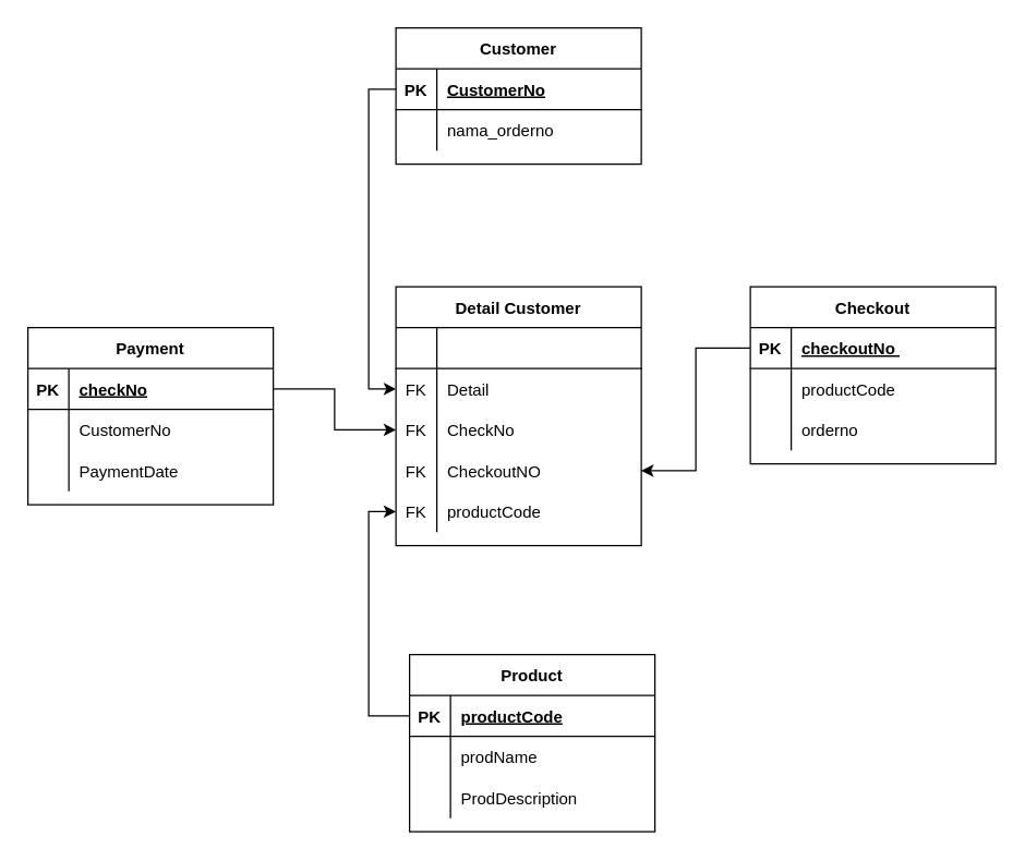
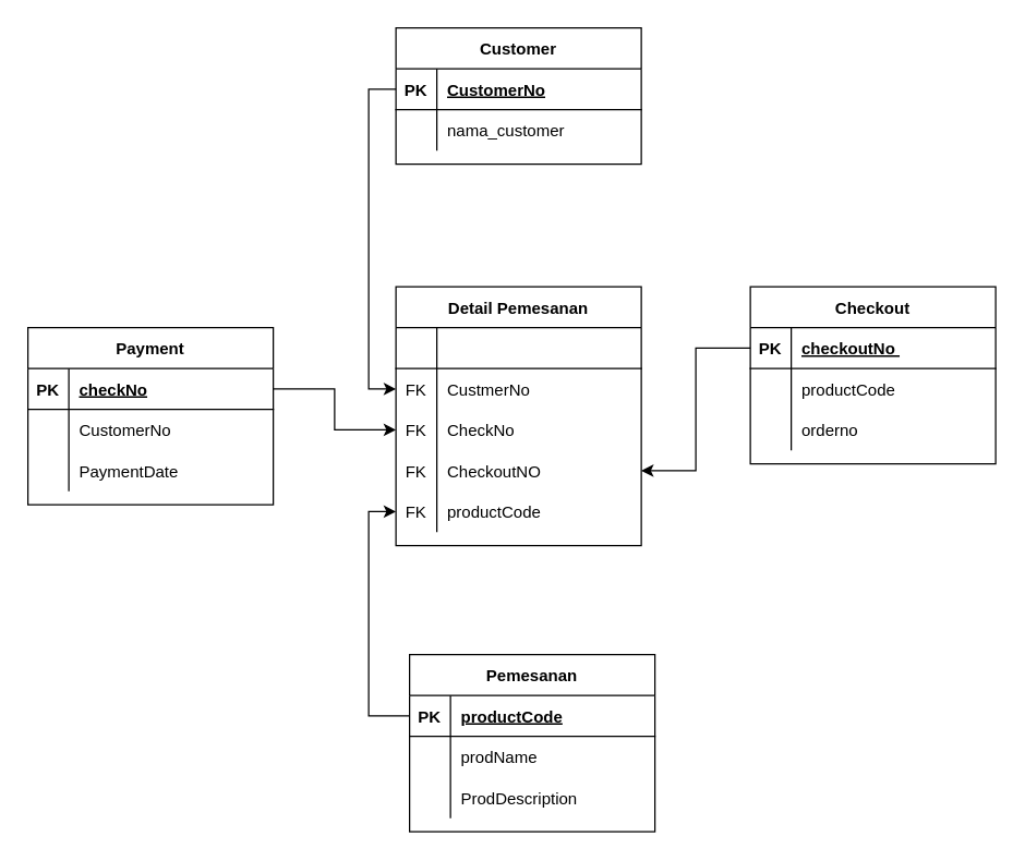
  <mxCell id="0" />
  <mxCell id="1" parent="0" />
  <mxCell id="2" value="Customer" style="shape=table;startSize=30;container=1;collapsible=1;childLayout=tableLayout;fixedRows=1;rowLines=0;fontStyle=1;align=center;resizeLast=1;" vertex="1" parent="1"><mxGeometry x="290" y="20" width="180" height="100" as="geometry" /></mxCell>
  <mxCell id="3" value="" style="shape=tableRow;horizontal=0;startSize=0;swimlaneHead=0;swimlaneBody=0;fillColor=none;collapsible=0;dropTarget=0;points=[[0,0.5],[1,0.5]];portConstraint=eastwest;top=0;left=0;right=0;bottom=1;" vertex="1" parent="2"><mxGeometry y="30" width="180" height="30" as="geometry" /></mxCell>
  <mxCell id="4" value="PK" style="shape=partialRectangle;connectable=0;fillColor=none;top=0;left=0;bottom=0;right=0;fontStyle=1;overflow=hidden;" vertex="1" parent="3"><mxGeometry width="30" height="30" as="geometry"><mxRectangle width="30" height="30" as="alternateBounds" /></mxGeometry></mxCell>
  <mxCell id="5" value="CustomerNo" style="shape=partialRectangle;connectable=0;fillColor=none;top=0;left=0;bottom=0;right=0;align=left;spacingLeft=6;fontStyle=5;overflow=hidden;" vertex="1" parent="3"><mxGeometry x="30" width="150" height="30" as="geometry"><mxRectangle width="150" height="30" as="alternateBounds" /></mxGeometry></mxCell>
  <mxCell id="6" value="" style="shape=tableRow;horizontal=0;startSize=0;swimlaneHead=0;swimlaneBody=0;fillColor=none;collapsible=0;dropTarget=0;points=[[0,0.5],[1,0.5]];portConstraint=eastwest;top=0;left=0;right=0;bottom=0;" vertex="1" parent="2"><mxGeometry y="60" width="180" height="30" as="geometry" /></mxCell>
  <mxCell id="7" value="" style="shape=partialRectangle;connectable=0;fillColor=none;top=0;left=0;bottom=0;right=0;editable=1;overflow=hidden;" vertex="1" parent="6"><mxGeometry width="30" height="30" as="geometry"><mxRectangle width="30" height="30" as="alternateBounds" /></mxGeometry></mxCell>
- <mxCell id="8" value="nama_orderno" style="shape=partialRectangle;connectable=0;fillColor=none;top=0;left=0;bottom=0;right=0;align=left;spacingLeft=6;overflow=hidden;" vertex="1" parent="6"><mxGeometry x="30" width="150" height="30" as="geometry"><mxRectangle width="150" height="30" as="alternateBounds" /></mxGeometry></mxCell>
+ <mxCell id="8" value="nama_customer" style="shape=partialRectangle;connectable=0;fillColor=none;top=0;left=0;bottom=0;right=0;align=left;spacingLeft=6;overflow=hidden;" vertex="1" parent="6"><mxGeometry x="30" width="150" height="30" as="geometry"><mxRectangle width="150" height="30" as="alternateBounds" /></mxGeometry></mxCell>
  <mxCell id="9" value="Payment" style="shape=table;startSize=30;container=1;collapsible=1;childLayout=tableLayout;fixedRows=1;rowLines=0;fontStyle=1;align=center;resizeLast=1;" vertex="1" parent="1"><mxGeometry x="20" y="240" width="180" height="130" as="geometry" /></mxCell>
  <mxCell id="10" value="" style="shape=tableRow;horizontal=0;startSize=0;swimlaneHead=0;swimlaneBody=0;fillColor=none;collapsible=0;dropTarget=0;points=[[0,0.5],[1,0.5]];portConstraint=eastwest;top=0;left=0;right=0;bottom=1;" vertex="1" parent="9"><mxGeometry y="30" width="180" height="30" as="geometry" /></mxCell>
  <mxCell id="11" value="PK" style="shape=partialRectangle;connectable=0;fillColor=none;top=0;left=0;bottom=0;right=0;fontStyle=1;overflow=hidden;" vertex="1" parent="10"><mxGeometry width="30" height="30" as="geometry"><mxRectangle width="30" height="30" as="alternateBounds" /></mxGeometry></mxCell>
  <mxCell id="12" value="checkNo" style="shape=partialRectangle;connectable=0;fillColor=none;top=0;left=0;bottom=0;right=0;align=left;spacingLeft=6;fontStyle=5;overflow=hidden;" vertex="1" parent="10"><mxGeometry x="30" width="150" height="30" as="geometry"><mxRectangle width="150" height="30" as="alternateBounds" /></mxGeometry></mxCell>
  <mxCell id="13" value="" style="shape=tableRow;horizontal=0;startSize=0;swimlaneHead=0;swimlaneBody=0;fillColor=none;collapsible=0;dropTarget=0;points=[[0,0.5],[1,0.5]];portConstraint=eastwest;top=0;left=0;right=0;bottom=0;" vertex="1" parent="9"><mxGeometry y="60" width="180" height="30" as="geometry" /></mxCell>
  <mxCell id="14" value="" style="shape=partialRectangle;connectable=0;fillColor=none;top=0;left=0;bottom=0;right=0;editable=1;overflow=hidden;" vertex="1" parent="13"><mxGeometry width="30" height="30" as="geometry"><mxRectangle width="30" height="30" as="alternateBounds" /></mxGeometry></mxCell>
  <mxCell id="15" value="CustomerNo" style="shape=partialRectangle;connectable=0;fillColor=none;top=0;left=0;bottom=0;right=0;align=left;spacingLeft=6;overflow=hidden;" vertex="1" parent="13"><mxGeometry x="30" width="150" height="30" as="geometry"><mxRectangle width="150" height="30" as="alternateBounds" /></mxGeometry></mxCell>
  <mxCell id="16" value="" style="shape=tableRow;horizontal=0;startSize=0;swimlaneHead=0;swimlaneBody=0;fillColor=none;collapsible=0;dropTarget=0;points=[[0,0.5],[1,0.5]];portConstraint=eastwest;top=0;left=0;right=0;bottom=0;" vertex="1" parent="9"><mxGeometry y="90" width="180" height="30" as="geometry" /></mxCell>
  <mxCell id="17" value="" style="shape=partialRectangle;connectable=0;fillColor=none;top=0;left=0;bottom=0;right=0;editable=1;overflow=hidden;" vertex="1" parent="16"><mxGeometry width="30" height="30" as="geometry"><mxRectangle width="30" height="30" as="alternateBounds" /></mxGeometry></mxCell>
  <mxCell id="18" value="PaymentDate" style="shape=partialRectangle;connectable=0;fillColor=none;top=0;left=0;bottom=0;right=0;align=left;spacingLeft=6;overflow=hidden;" vertex="1" parent="16"><mxGeometry x="30" width="150" height="30" as="geometry"><mxRectangle width="150" height="30" as="alternateBounds" /></mxGeometry></mxCell>
- <mxCell id="19" value="Detail Customer" style="shape=table;startSize=30;container=1;collapsible=1;childLayout=tableLayout;fixedRows=1;rowLines=0;fontStyle=1;align=center;resizeLast=1;" vertex="1" parent="1"><mxGeometry x="290" y="210" width="180" height="190" as="geometry" /></mxCell>
+ <mxCell id="19" value="Detail Pemesanan" style="shape=table;startSize=30;container=1;collapsible=1;childLayout=tableLayout;fixedRows=1;rowLines=0;fontStyle=1;align=center;resizeLast=1;" vertex="1" parent="1"><mxGeometry x="290" y="210" width="180" height="190" as="geometry" /></mxCell>
  <mxCell id="20" value="" style="shape=tableRow;horizontal=0;startSize=0;swimlaneHead=0;swimlaneBody=0;fillColor=none;collapsible=0;dropTarget=0;points=[[0,0.5],[1,0.5]];portConstraint=eastwest;top=0;left=0;right=0;bottom=1;" vertex="1" parent="19"><mxGeometry y="30" width="180" height="30" as="geometry" /></mxCell>
  <mxCell id="21" value="" style="shape=partialRectangle;connectable=0;fillColor=none;top=0;left=0;bottom=0;right=0;fontStyle=1;overflow=hidden;" vertex="1" parent="20"><mxGeometry width="30" height="30" as="geometry"><mxRectangle width="30" height="30" as="alternateBounds" /></mxGeometry></mxCell>
  <mxCell id="22" value="" style="shape=partialRectangle;connectable=0;fillColor=none;top=0;left=0;bottom=0;right=0;align=left;spacingLeft=6;fontStyle=5;overflow=hidden;" vertex="1" parent="20"><mxGeometry x="30" width="150" height="30" as="geometry"><mxRectangle width="150" height="30" as="alternateBounds" /></mxGeometry></mxCell>
  <mxCell id="23" value="" style="shape=tableRow;horizontal=0;startSize=0;swimlaneHead=0;swimlaneBody=0;fillColor=none;collapsible=0;dropTarget=0;points=[[0,0.5],[1,0.5]];portConstraint=eastwest;top=0;left=0;right=0;bottom=0;" vertex="1" parent="19"><mxGeometry y="60" width="180" height="30" as="geometry" /></mxCell>
  <mxCell id="24" value="FK" style="shape=partialRectangle;connectable=0;fillColor=none;top=0;left=0;bottom=0;right=0;editable=1;overflow=hidden;" vertex="1" parent="23"><mxGeometry width="30" height="30" as="geometry"><mxRectangle width="30" height="30" as="alternateBounds" /></mxGeometry></mxCell>
- <mxCell id="25" value="Detail" style="shape=partialRectangle;connectable=0;fillColor=none;top=0;left=0;bottom=0;right=0;align=left;spacingLeft=6;overflow=hidden;" vertex="1" parent="23"><mxGeometry x="30" width="150" height="30" as="geometry"><mxRectangle width="150" height="30" as="alternateBounds" /></mxGeometry></mxCell>
+ <mxCell id="25" value="CustmerNo" style="shape=partialRectangle;connectable=0;fillColor=none;top=0;left=0;bottom=0;right=0;align=left;spacingLeft=6;overflow=hidden;" vertex="1" parent="23"><mxGeometry x="30" width="150" height="30" as="geometry"><mxRectangle width="150" height="30" as="alternateBounds" /></mxGeometry></mxCell>
  <mxCell id="26" value="" style="shape=tableRow;horizontal=0;startSize=0;swimlaneHead=0;swimlaneBody=0;fillColor=none;collapsible=0;dropTarget=0;points=[[0,0.5],[1,0.5]];portConstraint=eastwest;top=0;left=0;right=0;bottom=0;" vertex="1" parent="19"><mxGeometry y="90" width="180" height="30" as="geometry" /></mxCell>
  <mxCell id="27" value="FK" style="shape=partialRectangle;connectable=0;fillColor=none;top=0;left=0;bottom=0;right=0;editable=1;overflow=hidden;" vertex="1" parent="26"><mxGeometry width="30" height="30" as="geometry"><mxRectangle width="30" height="30" as="alternateBounds" /></mxGeometry></mxCell>
  <mxCell id="28" value="CheckNo" style="shape=partialRectangle;connectable=0;fillColor=none;top=0;left=0;bottom=0;right=0;align=left;spacingLeft=6;overflow=hidden;" vertex="1" parent="26"><mxGeometry x="30" width="150" height="30" as="geometry"><mxRectangle width="150" height="30" as="alternateBounds" /></mxGeometry></mxCell>
  <mxCell id="29" value="" style="shape=tableRow;horizontal=0;startSize=0;swimlaneHead=0;swimlaneBody=0;fillColor=none;collapsible=0;dropTarget=0;points=[[0,0.5],[1,0.5]];portConstraint=eastwest;top=0;left=0;right=0;bottom=0;" vertex="1" parent="19"><mxGeometry y="120" width="180" height="30" as="geometry" /></mxCell>
  <mxCell id="30" value="FK" style="shape=partialRectangle;connectable=0;fillColor=none;top=0;left=0;bottom=0;right=0;editable=1;overflow=hidden;" vertex="1" parent="29"><mxGeometry width="30" height="30" as="geometry"><mxRectangle width="30" height="30" as="alternateBounds" /></mxGeometry></mxCell>
  <mxCell id="31" value="CheckoutNO" style="shape=partialRectangle;connectable=0;fillColor=none;top=0;left=0;bottom=0;right=0;align=left;spacingLeft=6;overflow=hidden;" vertex="1" parent="29"><mxGeometry x="30" width="150" height="30" as="geometry"><mxRectangle width="150" height="30" as="alternateBounds" /></mxGeometry></mxCell>
  <mxCell id="32" value="" style="shape=tableRow;horizontal=0;startSize=0;swimlaneHead=0;swimlaneBody=0;fillColor=none;collapsible=0;dropTarget=0;points=[[0,0.5],[1,0.5]];portConstraint=eastwest;top=0;left=0;right=0;bottom=0;" vertex="1" parent="19"><mxGeometry y="150" width="180" height="30" as="geometry" /></mxCell>
  <mxCell id="33" value="FK" style="shape=partialRectangle;connectable=0;fillColor=none;top=0;left=0;bottom=0;right=0;editable=1;overflow=hidden;" vertex="1" parent="32"><mxGeometry width="30" height="30" as="geometry"><mxRectangle width="30" height="30" as="alternateBounds" /></mxGeometry></mxCell>
  <mxCell id="34" value="productCode" style="shape=partialRectangle;connectable=0;fillColor=none;top=0;left=0;bottom=0;right=0;align=left;spacingLeft=6;overflow=hidden;" vertex="1" parent="32"><mxGeometry x="30" width="150" height="30" as="geometry"><mxRectangle width="150" height="30" as="alternateBounds" /></mxGeometry></mxCell>
  <mxCell id="35" value="Checkout" style="shape=table;startSize=30;container=1;collapsible=1;childLayout=tableLayout;fixedRows=1;rowLines=0;fontStyle=1;align=center;resizeLast=1;" vertex="1" parent="1"><mxGeometry x="550" y="210" width="180" height="130" as="geometry" /></mxCell>
  <mxCell id="36" value="" style="shape=tableRow;horizontal=0;startSize=0;swimlaneHead=0;swimlaneBody=0;fillColor=none;collapsible=0;dropTarget=0;points=[[0,0.5],[1,0.5]];portConstraint=eastwest;top=0;left=0;right=0;bottom=1;" vertex="1" parent="35"><mxGeometry y="30" width="180" height="30" as="geometry" /></mxCell>
  <mxCell id="37" value="PK" style="shape=partialRectangle;connectable=0;fillColor=none;top=0;left=0;bottom=0;right=0;fontStyle=1;overflow=hidden;" vertex="1" parent="36"><mxGeometry width="30" height="30" as="geometry"><mxRectangle width="30" height="30" as="alternateBounds" /></mxGeometry></mxCell>
  <mxCell id="38" value="checkoutNo " style="shape=partialRectangle;connectable=0;fillColor=none;top=0;left=0;bottom=0;right=0;align=left;spacingLeft=6;fontStyle=5;overflow=hidden;" vertex="1" parent="36"><mxGeometry x="30" width="150" height="30" as="geometry"><mxRectangle width="150" height="30" as="alternateBounds" /></mxGeometry></mxCell>
  <mxCell id="39" value="" style="shape=tableRow;horizontal=0;startSize=0;swimlaneHead=0;swimlaneBody=0;fillColor=none;collapsible=0;dropTarget=0;points=[[0,0.5],[1,0.5]];portConstraint=eastwest;top=0;left=0;right=0;bottom=0;" vertex="1" parent="35"><mxGeometry y="60" width="180" height="30" as="geometry" /></mxCell>
  <mxCell id="40" value="" style="shape=partialRectangle;connectable=0;fillColor=none;top=0;left=0;bottom=0;right=0;editable=1;overflow=hidden;" vertex="1" parent="39"><mxGeometry width="30" height="30" as="geometry"><mxRectangle width="30" height="30" as="alternateBounds" /></mxGeometry></mxCell>
  <mxCell id="41" value="productCode" style="shape=partialRectangle;connectable=0;fillColor=none;top=0;left=0;bottom=0;right=0;align=left;spacingLeft=6;overflow=hidden;" vertex="1" parent="39"><mxGeometry x="30" width="150" height="30" as="geometry"><mxRectangle width="150" height="30" as="alternateBounds" /></mxGeometry></mxCell>
  <mxCell id="42" value="" style="shape=tableRow;horizontal=0;startSize=0;swimlaneHead=0;swimlaneBody=0;fillColor=none;collapsible=0;dropTarget=0;points=[[0,0.5],[1,0.5]];portConstraint=eastwest;top=0;left=0;right=0;bottom=0;" vertex="1" parent="35"><mxGeometry y="90" width="180" height="30" as="geometry" /></mxCell>
  <mxCell id="43" value="" style="shape=partialRectangle;connectable=0;fillColor=none;top=0;left=0;bottom=0;right=0;editable=1;overflow=hidden;" vertex="1" parent="42"><mxGeometry width="30" height="30" as="geometry"><mxRectangle width="30" height="30" as="alternateBounds" /></mxGeometry></mxCell>
  <mxCell id="44" value="orderno" style="shape=partialRectangle;connectable=0;fillColor=none;top=0;left=0;bottom=0;right=0;align=left;spacingLeft=6;overflow=hidden;" vertex="1" parent="42"><mxGeometry x="30" width="150" height="30" as="geometry"><mxRectangle width="150" height="30" as="alternateBounds" /></mxGeometry></mxCell>
- <mxCell id="45" value="Product" style="shape=table;startSize=30;container=1;collapsible=1;childLayout=tableLayout;fixedRows=1;rowLines=0;fontStyle=1;align=center;resizeLast=1;" vertex="1" parent="1"><mxGeometry x="300" y="480" width="180" height="130" as="geometry" /></mxCell>
+ <mxCell id="45" value="Pemesanan" style="shape=table;startSize=30;container=1;collapsible=1;childLayout=tableLayout;fixedRows=1;rowLines=0;fontStyle=1;align=center;resizeLast=1;" vertex="1" parent="1"><mxGeometry x="300" y="480" width="180" height="130" as="geometry" /></mxCell>
  <mxCell id="46" value="" style="shape=tableRow;horizontal=0;startSize=0;swimlaneHead=0;swimlaneBody=0;fillColor=none;collapsible=0;dropTarget=0;points=[[0,0.5],[1,0.5]];portConstraint=eastwest;top=0;left=0;right=0;bottom=1;" vertex="1" parent="45"><mxGeometry y="30" width="180" height="30" as="geometry" /></mxCell>
  <mxCell id="47" value="PK" style="shape=partialRectangle;connectable=0;fillColor=none;top=0;left=0;bottom=0;right=0;fontStyle=1;overflow=hidden;" vertex="1" parent="46"><mxGeometry width="30" height="30" as="geometry"><mxRectangle width="30" height="30" as="alternateBounds" /></mxGeometry></mxCell>
  <mxCell id="48" value="productCode" style="shape=partialRectangle;connectable=0;fillColor=none;top=0;left=0;bottom=0;right=0;align=left;spacingLeft=6;fontStyle=5;overflow=hidden;" vertex="1" parent="46"><mxGeometry x="30" width="150" height="30" as="geometry"><mxRectangle width="150" height="30" as="alternateBounds" /></mxGeometry></mxCell>
  <mxCell id="49" value="" style="shape=tableRow;horizontal=0;startSize=0;swimlaneHead=0;swimlaneBody=0;fillColor=none;collapsible=0;dropTarget=0;points=[[0,0.5],[1,0.5]];portConstraint=eastwest;top=0;left=0;right=0;bottom=0;" vertex="1" parent="45"><mxGeometry y="60" width="180" height="30" as="geometry" /></mxCell>
  <mxCell id="50" value="" style="shape=partialRectangle;connectable=0;fillColor=none;top=0;left=0;bottom=0;right=0;editable=1;overflow=hidden;" vertex="1" parent="49"><mxGeometry width="30" height="30" as="geometry"><mxRectangle width="30" height="30" as="alternateBounds" /></mxGeometry></mxCell>
  <mxCell id="51" value="prodName" style="shape=partialRectangle;connectable=0;fillColor=none;top=0;left=0;bottom=0;right=0;align=left;spacingLeft=6;overflow=hidden;" vertex="1" parent="49"><mxGeometry x="30" width="150" height="30" as="geometry"><mxRectangle width="150" height="30" as="alternateBounds" /></mxGeometry></mxCell>
  <mxCell id="52" value="" style="shape=tableRow;horizontal=0;startSize=0;swimlaneHead=0;swimlaneBody=0;fillColor=none;collapsible=0;dropTarget=0;points=[[0,0.5],[1,0.5]];portConstraint=eastwest;top=0;left=0;right=0;bottom=0;" vertex="1" parent="45"><mxGeometry y="90" width="180" height="30" as="geometry" /></mxCell>
  <mxCell id="53" value="" style="shape=partialRectangle;connectable=0;fillColor=none;top=0;left=0;bottom=0;right=0;editable=1;overflow=hidden;" vertex="1" parent="52"><mxGeometry width="30" height="30" as="geometry"><mxRectangle width="30" height="30" as="alternateBounds" /></mxGeometry></mxCell>
  <mxCell id="54" value="ProdDescription" style="shape=partialRectangle;connectable=0;fillColor=none;top=0;left=0;bottom=0;right=0;align=left;spacingLeft=6;overflow=hidden;" vertex="1" parent="52"><mxGeometry x="30" width="150" height="30" as="geometry"><mxRectangle width="150" height="30" as="alternateBounds" /></mxGeometry></mxCell>
  <mxCell id="55" style="edgeStyle=orthogonalEdgeStyle;rounded=0;orthogonalLoop=1;jettySize=auto;html=1;entryX=0;entryY=0.5;entryDx=0;entryDy=0;" edge="1" parent="1" source="10" target="26"><mxGeometry relative="1" as="geometry" /></mxCell>
  <mxCell id="56" style="edgeStyle=orthogonalEdgeStyle;rounded=0;orthogonalLoop=1;jettySize=auto;html=1;entryX=0;entryY=0.5;entryDx=0;entryDy=0;" edge="1" parent="1" source="3" target="23"><mxGeometry relative="1" as="geometry" /></mxCell>
  <mxCell id="57" style="edgeStyle=orthogonalEdgeStyle;rounded=0;orthogonalLoop=1;jettySize=auto;html=1;entryX=0;entryY=0.5;entryDx=0;entryDy=0;" edge="1" parent="1" source="46" target="32"><mxGeometry relative="1" as="geometry" /></mxCell>
  <mxCell id="58" style="edgeStyle=orthogonalEdgeStyle;rounded=0;orthogonalLoop=1;jettySize=auto;html=1;entryX=1;entryY=0.5;entryDx=0;entryDy=0;" edge="1" parent="1" source="36" target="29"><mxGeometry relative="1" as="geometry" /></mxCell>
